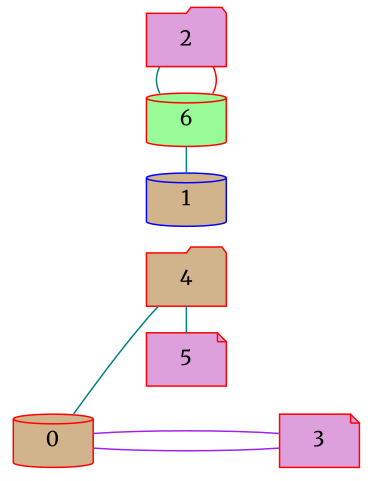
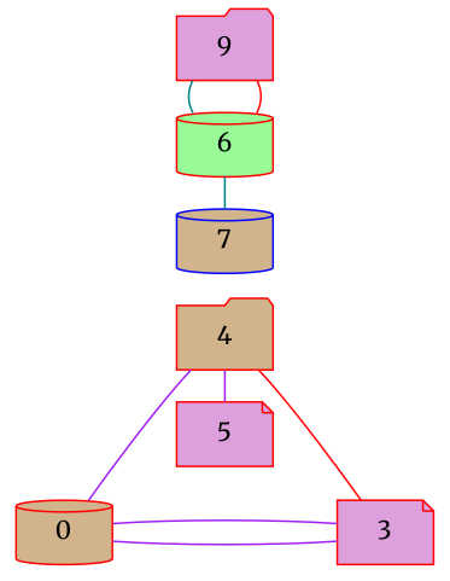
  graph {
    fontname=Merriweather
    rankdir=LR
    node [color=red fillcolor=tan fontname=Merriweather shape=cylinder style=filled]
    edge [color=teal fontname=Merriweather]
    4 [shape=folder]
    5 [fillcolor=plum shape=note]
-   2 [fillcolor=plum shape=folder]
+   2 [fillcolor=plum shape=folder label=9]
    6 [fillcolor=palegreen]
-   7 [color=blue label=1]
+   7 [color=blue]
    3 [fillcolor=plum shape=note]
    n7 [label=0]
    subgraph sub_1 {
      rank=same
      4
      5
      2
      6
      7
    }
-   4 -- 5
+   4 -- 5 [color=purple]
+   4 -- 3 [color=red]
    2 -- 6 [color=red]
    2 -- 6
    6 -- 7
-   n7 -- 4
+   n7 -- 4 [color=purple]
    n7 -- 3 [color=purple]
    n7 -- 3 [color=purple]
  }
